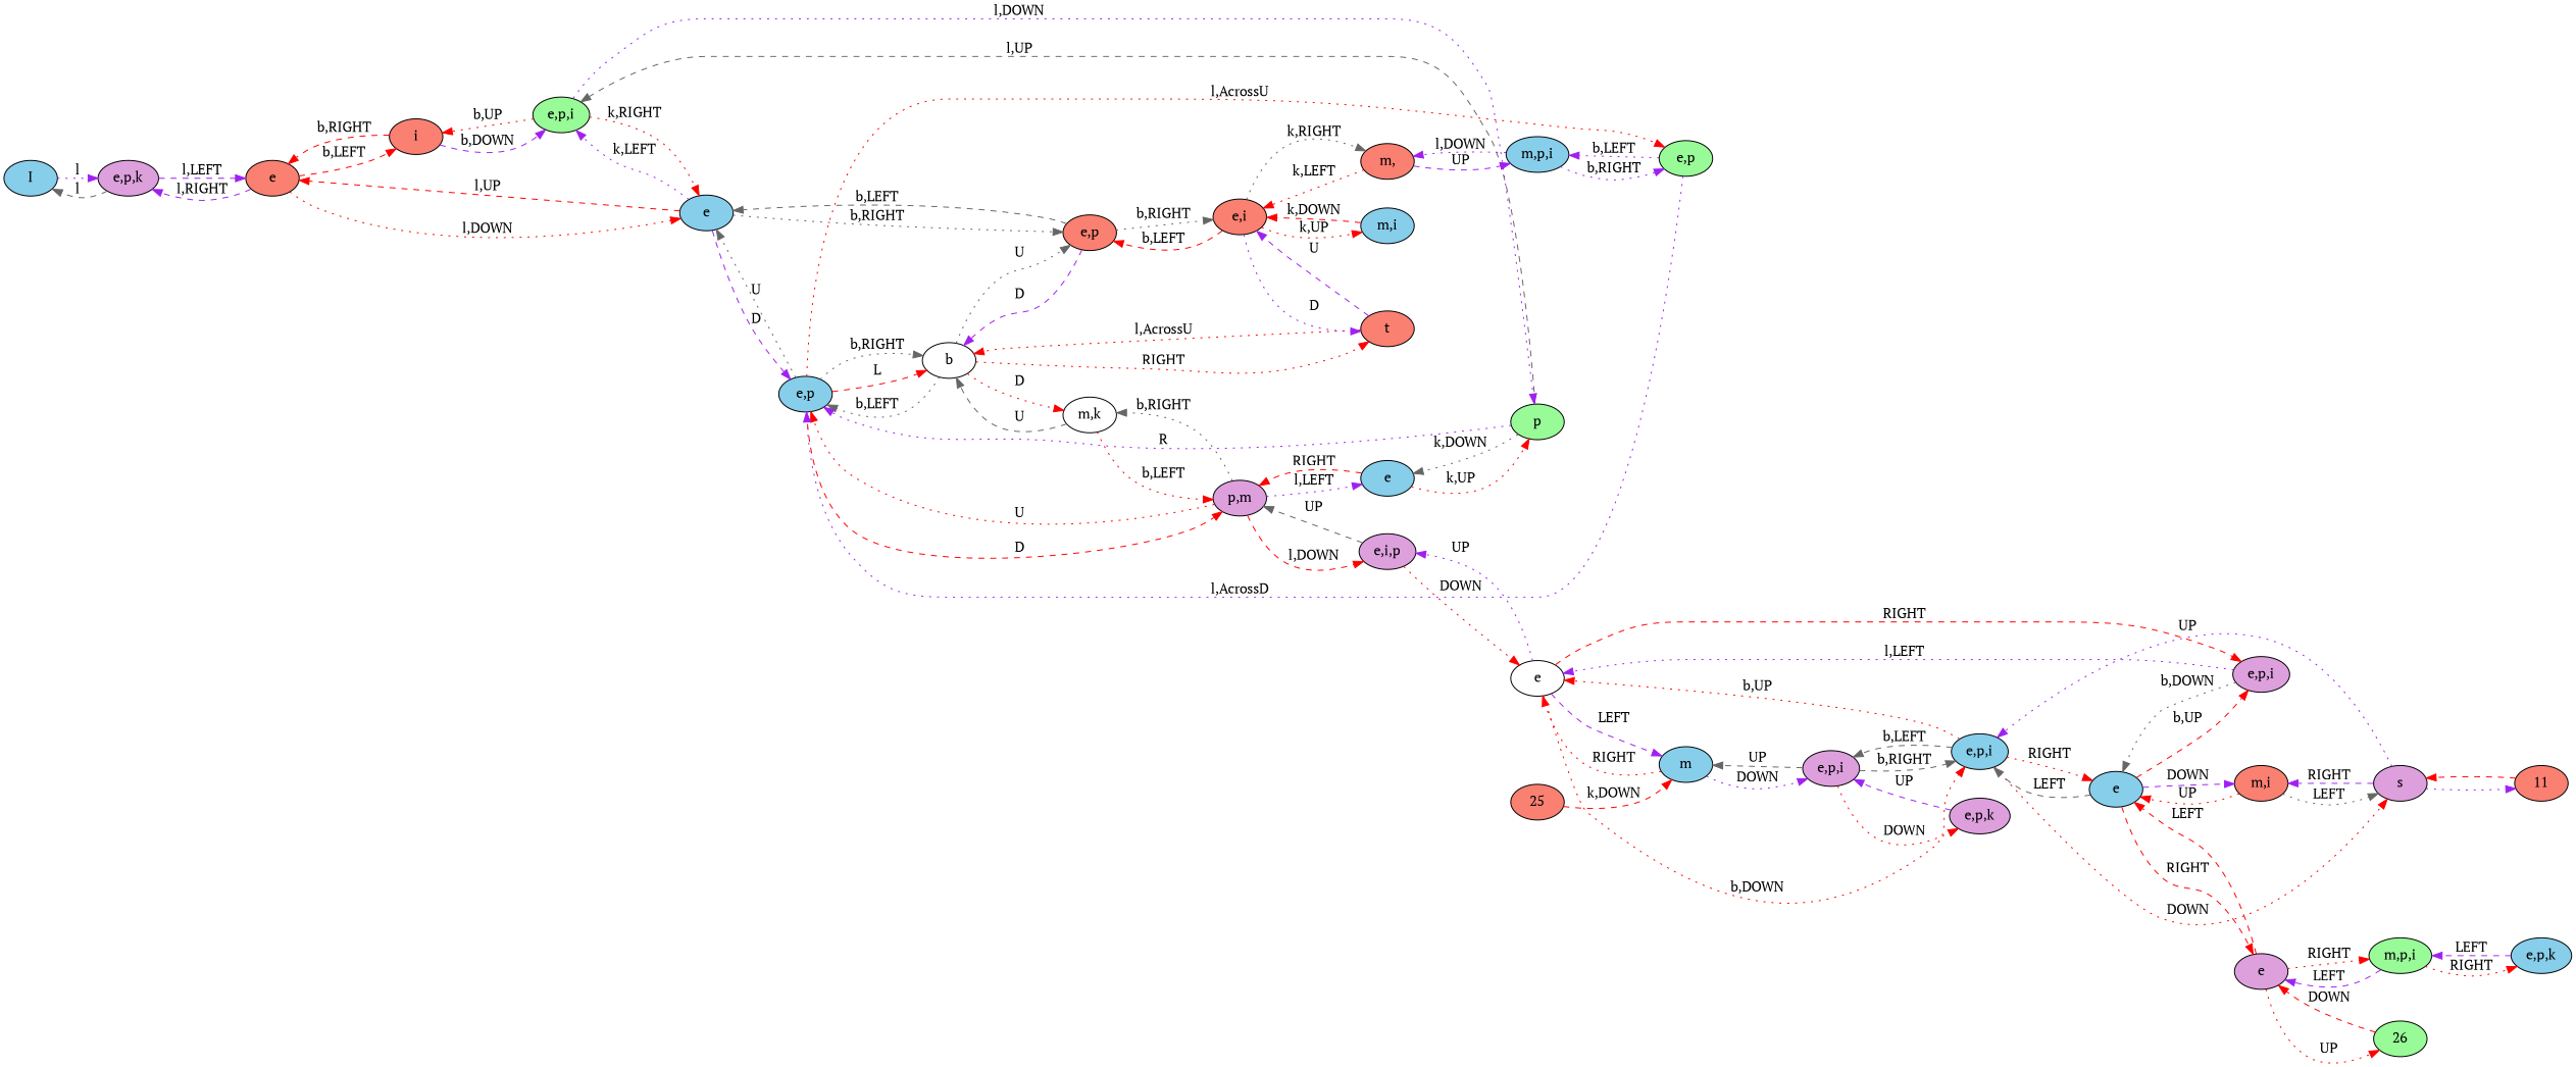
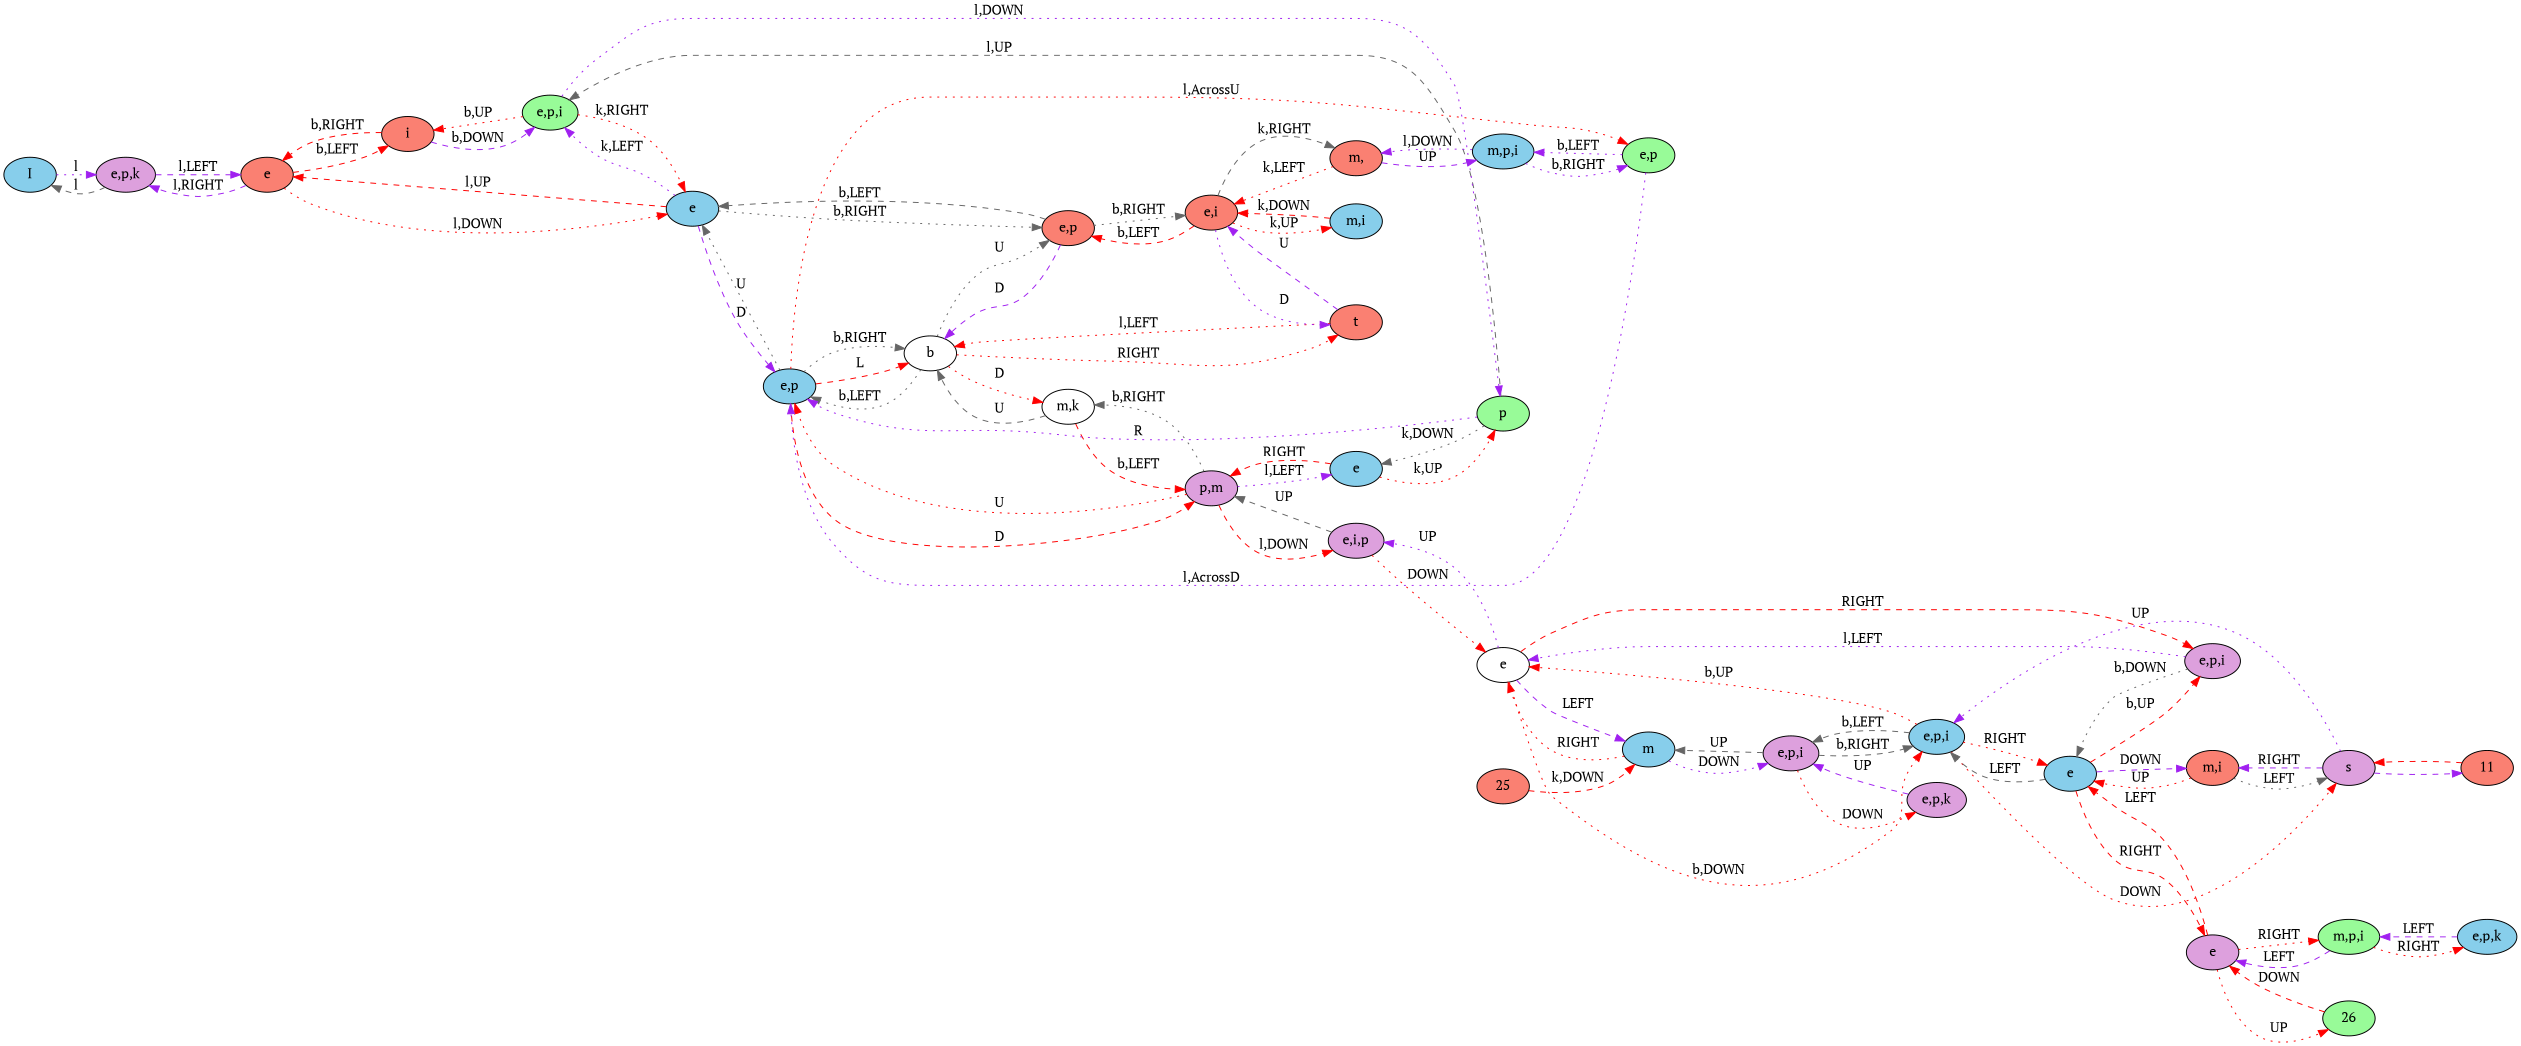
  digraph {
    fontname="PT Serif"
    rankdir=LR
    node [fillcolor=skyblue fontname="PT Serif" style=filled]
    edge [color=red fontname="PT Serif" style=dotted]
    n1 [label=I]
    n2 [fillcolor=plum label="e,p,k"]
    n3 [fillcolor=salmon label=e]
    n4 [fillcolor=white label=b]
    n5 [fillcolor=salmon label="e,p"]
    n6 [fillcolor=white label="m,k"]
    n7 [label="e,p"]
    n8 [fillcolor=salmon label=t]
    n9 [label=e]
    n10 [fillcolor=salmon label="e,i"]
    n11 [fillcolor=plum label="p,m"]
    n12 [fillcolor=palegreen label="e,p"]
    n13 [fillcolor=palegreen label=p]
    n14 [label=e]
    n15 [fillcolor=palegreen label="e,p,i"]
    n16 [fillcolor=salmon label=i]
    n17 [fillcolor=salmon label="m,"]
    n18 [label="m,i"]
    n19 [fillcolor=plum label="e,i,p"]
    n20 [fillcolor=white label=e]
    n21 [label="m,p,i"]
    n22 [fillcolor=plum label=s]
    11 [fillcolor=salmon]
    n24 [fillcolor=salmon label="m,i"]
    n25 [label="e,p,i"]
    n26 [label=e]
    n27 [fillcolor=plum label=e]
    n28 [fillcolor=plum label="e,p,i"]
    n29 [fillcolor=plum label="e,p,i"]
    n30 [fillcolor=plum label="e,p,k"]
    n31 [label=m]
    n32 [fillcolor=palegreen label="m,p,i"]
    26 [fillcolor=palegreen]
    n34 [label="e,p,k"]
    25 [fillcolor=salmon]
    n1 -> n2 [color=purple label=l]
    n2 -> n1 [color=gray40 label=l style=dashed]
    n2 -> n3 [color=purple label="l,LEFT" style=dashed]
    n3 -> n2 [color=purple label="l,RIGHT" style=dashed]
    n3 -> n9 [label="l,DOWN"]
    n3 -> n16 [label="b,LEFT" style=dashed]
    n4 -> n5 [color=gray40 label=U]
    n4 -> n6 [label=D]
    n4 -> n7 [color=gray40 label="b,LEFT"]
    n4 -> n8 [label=RIGHT]
    n5 -> n4 [color=purple label=D style=dashed]
    n5 -> n9 [color=gray40 label="b,LEFT" style=dashed]
    n5 -> n10 [color=gray40 label="b,RIGHT"]
    n6 -> n4 [color=gray40 label=U style=dashed]
-   n6 -> n11 [label="b,LEFT"]
+   n6 -> n11 [label="b,LEFT" style=dashed]
    n7 -> n4 [color=gray40 label="b,RIGHT"]
    n7 -> n4 [label=L style=dashed]
    n7 -> n9 [color=gray40 label=U]
    n7 -> n11 [label=D style=dashed]
    n7 -> n12 [label="l,AcrossU"]
-   n8 -> n4 [label="l,AcrossU"]
+   n8 -> n4 [label="l,LEFT"]
    n8 -> n10 [color=purple label=U style=dashed]
    n9 -> n3 [label="l,UP" style=dashed]
    n9 -> n5 [color=gray40 label="b,RIGHT"]
    n9 -> n7 [color=purple label=D style=dashed]
    n9 -> n15 [color=purple label="k,LEFT"]
    n10 -> n5 [label="b,LEFT" style=dashed]
    n10 -> n8 [color=purple label=D]
-   n10 -> n17 [color=gray40 label="k,RIGHT"]
+   n10 -> n17 [color=gray40 label="k,RIGHT" style=dashed]
    n10 -> n18 [label="k,UP"]
    n11 -> n6 [color=gray40 label="b,RIGHT"]
    n11 -> n7 [label=U]
    n11 -> n14 [color=purple label="l,LEFT"]
    n11 -> n19 [label="l,DOWN" style=dashed]
    n12 -> n7 [color=purple label="l,AcrossD"]
    n12 -> n21 [color=purple label="b,LEFT"]
    n13 -> n7 [color=purple label=R]
    n13 -> n14 [color=gray40 label="k,DOWN"]
    n13 -> n15 [color=gray40 label="l,UP" style=dashed]
    n14 -> n11 [label=RIGHT style=dashed]
    n14 -> n13 [label="k,UP"]
    n15 -> n9 [label="k,RIGHT"]
    n15 -> n13 [color=purple label="l,DOWN"]
    n15 -> n16 [label="b,UP"]
    n16 -> n3 [label="b,RIGHT" style=dashed]
    n16 -> n15 [color=purple label="b,DOWN" style=dashed]
    n17 -> n10 [label="k,LEFT"]
    n17 -> n21 [color=purple label=UP style=dashed]
    n18 -> n10 [label="k,DOWN" style=dashed]
    n19 -> n11 [color=gray40 label=UP style=dashed]
    n19 -> n20 [label=DOWN]
    n20 -> n19 [color=purple label=UP]
    n20 -> n25 [label="b,DOWN"]
    n20 -> n28 [label=RIGHT style=dashed]
    n20 -> n31 [color=purple label=LEFT style=dashed]
    n21 -> n12 [color=purple label="b,RIGHT"]
    n21 -> n17 [color=purple label="l,DOWN"]
-   n22 -> 11 [color=purple]
+   n22 -> 11 [color=purple style=dashed]
    n22 -> n24 [color=purple label=RIGHT style=dashed]
    n22 -> n25 [color=purple label=UP]
    11 -> n22 [style=dashed]
    n24 -> n22 [color=gray40 label=LEFT]
    n24 -> n26 [label=UP]
    n25 -> n20 [label="b,UP"]
    n25 -> n22 [label=DOWN]
    n25 -> n26 [label=RIGHT]
    n25 -> n29 [color=gray40 label="b,LEFT" style=dashed]
    n26 -> n24 [color=purple label=DOWN style=dashed]
    n26 -> n25 [color=gray40 label=LEFT style=dashed]
    n26 -> n27 [label=RIGHT style=dashed]
    n26 -> n28 [label="b,UP" style=dashed]
    n27 -> n26 [label=LEFT style=dashed]
    n27 -> n32 [label=RIGHT]
    n27 -> 26 [label=UP]
    n28 -> n20 [color=purple label="l,LEFT"]
    n28 -> n26 [color=gray40 label="b,DOWN"]
    n29 -> n25 [color=gray40 label="b,RIGHT" style=dashed]
    n29 -> n30 [label=DOWN]
    n29 -> n31 [color=gray40 label=UP style=dashed]
    n30 -> n29 [color=purple label=UP style=dashed]
    n31 -> n20 [label=RIGHT]
    n31 -> n29 [color=purple label=DOWN]
    n32 -> n27 [color=purple label=LEFT style=dashed]
    n32 -> n34 [label=RIGHT]
    26 -> n27 [label=DOWN style=dashed]
    n34 -> n32 [color=purple label=LEFT style=dashed]
    25 -> n31 [label="k,DOWN" style=dashed]
  }
